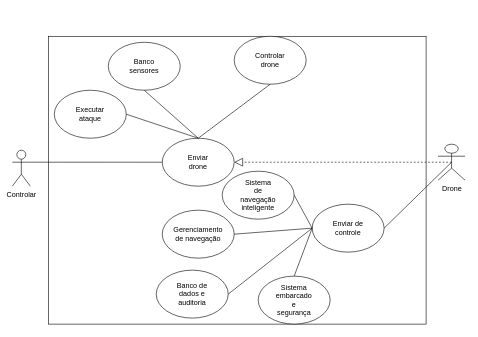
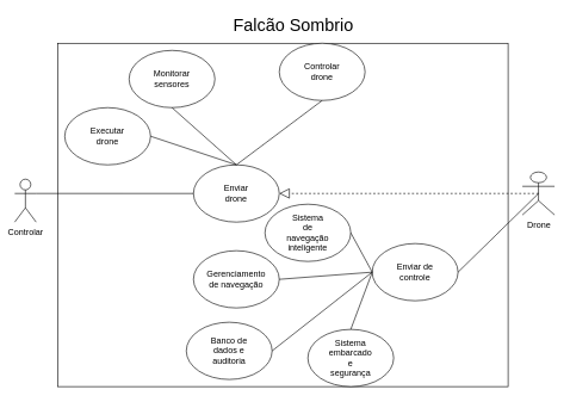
  <mxCell id="0" />
  <mxCell id="1" parent="0" />
  <mxCell id="2" value="" style="rounded=0;whiteSpace=wrap;html=1;" vertex="1" parent="1"><mxGeometry x="80" y="60" width="630" height="480" as="geometry" /></mxCell>
+ <mxCell id="3" value="&lt;font style=&quot;font-size: 24px;&quot;&gt;Falcão Sombrio&lt;/font&gt;" style="text;html=1;align=center;verticalAlign=middle;whiteSpace=wrap;rounded=0;" vertex="1" parent="1"><mxGeometry x="230" y="20" width="360" height="30" as="geometry" /></mxCell>
  <mxCell id="4" value="Controlar" style="shape=umlActor;verticalLabelPosition=bottom;verticalAlign=top;html=1;outlineConnect=0;" vertex="1" parent="1"><mxGeometry x="20" y="250" width="30" height="60" as="geometry" /></mxCell>
  <mxCell id="5" value="" style="ellipse;whiteSpace=wrap;html=1;" vertex="1" parent="1"><mxGeometry x="270" y="230" width="120" height="80" as="geometry" /></mxCell>
  <mxCell id="6" value="Enviar drone" style="text;html=1;align=center;verticalAlign=middle;whiteSpace=wrap;rounded=0;" vertex="1" parent="1"><mxGeometry x="300" y="255" width="60" height="30" as="geometry" /></mxCell>
  <mxCell id="7" value="" style="ellipse;whiteSpace=wrap;html=1;" vertex="1" parent="1"><mxGeometry x="390" y="60" width="120" height="80" as="geometry" /></mxCell>
  <mxCell id="8" value="" style="ellipse;whiteSpace=wrap;html=1;" vertex="1" parent="1"><mxGeometry x="180" y="70" width="120" height="80" as="geometry" /></mxCell>
  <mxCell id="9" value="" style="ellipse;whiteSpace=wrap;html=1;" vertex="1" parent="1"><mxGeometry x="90" y="150" width="120" height="80" as="geometry" /></mxCell>
  <mxCell id="10" value="" style="endArrow=none;html=1;rounded=0;exitX=1;exitY=0.333;exitDx=0;exitDy=0;exitPerimeter=0;entryX=0;entryY=0.5;entryDx=0;entryDy=0;" edge="1" parent="1" source="4" target="5"><mxGeometry width="50" height="50" relative="1" as="geometry"><mxPoint x="60" y="290" as="sourcePoint" /><mxPoint x="110" y="240" as="targetPoint" /></mxGeometry></mxCell>
  <mxCell id="11" value="Controlar drone" style="text;html=1;align=center;verticalAlign=middle;whiteSpace=wrap;rounded=0;" vertex="1" parent="1"><mxGeometry x="420" y="85" width="60" height="30" as="geometry" /></mxCell>
- <mxCell id="12" value="Banco&lt;div&gt;sensores&lt;/div&gt;" style="text;html=1;align=center;verticalAlign=middle;whiteSpace=wrap;rounded=0;" vertex="1" parent="1"><mxGeometry x="210" y="95" width="60" height="30" as="geometry" /></mxCell>
- <mxCell id="13" value="Executar&lt;div&gt;ataque&lt;/div&gt;" style="text;html=1;align=center;verticalAlign=middle;whiteSpace=wrap;rounded=0;" vertex="1" parent="1"><mxGeometry x="120" y="175" width="60" height="30" as="geometry" /></mxCell>
+ <mxCell id="12" value="Monitorar&lt;div&gt;sensores&lt;/div&gt;" style="text;html=1;align=center;verticalAlign=middle;whiteSpace=wrap;rounded=0;" vertex="1" parent="1"><mxGeometry x="210" y="95" width="60" height="30" as="geometry" /></mxCell>
+ <mxCell id="13" value="Executar&lt;div&gt;drone&lt;/div&gt;" style="text;html=1;align=center;verticalAlign=middle;whiteSpace=wrap;rounded=0;" vertex="1" parent="1"><mxGeometry x="120" y="175" width="60" height="30" as="geometry" /></mxCell>
  <mxCell id="14" value="Drone" style="shape=umlActor;verticalLabelPosition=bottom;verticalAlign=top;html=1;outlineConnect=0;" vertex="1" parent="1"><mxGeometry x="730" y="240" width="45" height="60" as="geometry" /></mxCell>
  <mxCell id="15" value="" style="endArrow=block;dashed=1;endFill=0;endSize=12;html=1;rounded=0;exitX=0.5;exitY=0.5;exitDx=0;exitDy=0;exitPerimeter=0;entryX=1;entryY=0.5;entryDx=0;entryDy=0;" edge="1" parent="1" source="14" target="5"><mxGeometry width="160" relative="1" as="geometry"><mxPoint x="440" y="279.5" as="sourcePoint" /><mxPoint x="600" y="279.5" as="targetPoint" /></mxGeometry></mxCell>
  <mxCell id="16" value="" style="endArrow=none;html=1;rounded=0;exitX=1;exitY=0.5;exitDx=0;exitDy=0;entryX=0.5;entryY=0;entryDx=0;entryDy=0;" edge="1" parent="1" source="9" target="5"><mxGeometry width="50" height="50" relative="1" as="geometry"><mxPoint x="230" y="360" as="sourcePoint" /><mxPoint x="280" y="310" as="targetPoint" /></mxGeometry></mxCell>
  <mxCell id="17" value="" style="endArrow=none;html=1;rounded=0;exitX=0.5;exitY=1;exitDx=0;exitDy=0;entryX=0.5;entryY=0;entryDx=0;entryDy=0;" edge="1" parent="1" source="8" target="5"><mxGeometry width="50" height="50" relative="1" as="geometry"><mxPoint x="250" y="240" as="sourcePoint" /><mxPoint x="300" y="190" as="targetPoint" /></mxGeometry></mxCell>
  <mxCell id="18" value="" style="endArrow=none;html=1;rounded=0;exitX=0.5;exitY=1;exitDx=0;exitDy=0;entryX=0.5;entryY=0;entryDx=0;entryDy=0;" edge="1" parent="1" source="7" target="5"><mxGeometry width="50" height="50" relative="1" as="geometry"><mxPoint x="270" y="150" as="sourcePoint" /><mxPoint x="320" y="100" as="targetPoint" /></mxGeometry></mxCell>
  <mxCell id="19" value="" style="ellipse;whiteSpace=wrap;html=1;" vertex="1" parent="1"><mxGeometry x="370" y="285" width="120" height="80" as="geometry" /></mxCell>
  <mxCell id="20" value="" style="ellipse;whiteSpace=wrap;html=1;" vertex="1" parent="1"><mxGeometry x="520" y="340" width="120" height="80" as="geometry" /></mxCell>
  <mxCell id="21" value="" style="ellipse;whiteSpace=wrap;html=1;" vertex="1" parent="1"><mxGeometry x="270" y="350" width="120" height="80" as="geometry" /></mxCell>
  <mxCell id="22" value="" style="ellipse;whiteSpace=wrap;html=1;" vertex="1" parent="1"><mxGeometry x="260" y="450" width="120" height="80" as="geometry" /></mxCell>
  <mxCell id="23" value="" style="ellipse;whiteSpace=wrap;html=1;" vertex="1" parent="1"><mxGeometry x="430" y="460" width="120" height="80" as="geometry" /></mxCell>
  <mxCell id="24" value="" style="endArrow=none;html=1;rounded=0;exitX=1;exitY=0.5;exitDx=0;exitDy=0;entryX=0.5;entryY=0.5;entryDx=0;entryDy=0;entryPerimeter=0;" edge="1" parent="1" source="20" target="14"><mxGeometry width="50" height="50" relative="1" as="geometry"><mxPoint x="650" y="240" as="sourcePoint" /><mxPoint x="700" y="190" as="targetPoint" /></mxGeometry></mxCell>
  <mxCell id="25" value="" style="endArrow=none;html=1;rounded=0;entryX=0;entryY=0.5;entryDx=0;entryDy=0;exitX=1;exitY=0.5;exitDx=0;exitDy=0;" edge="1" parent="1" source="19" target="20"><mxGeometry width="50" height="50" relative="1" as="geometry"><mxPoint x="440" y="430" as="sourcePoint" /><mxPoint x="490" y="380" as="targetPoint" /></mxGeometry></mxCell>
  <mxCell id="26" value="" style="endArrow=none;html=1;rounded=0;entryX=0;entryY=0.5;entryDx=0;entryDy=0;exitX=1;exitY=0.5;exitDx=0;exitDy=0;" edge="1" parent="1" source="21" target="20"><mxGeometry width="50" height="50" relative="1" as="geometry"><mxPoint x="440" y="450" as="sourcePoint" /><mxPoint x="490" y="400" as="targetPoint" /></mxGeometry></mxCell>
  <mxCell id="27" value="" style="endArrow=none;html=1;rounded=0;entryX=0;entryY=0.5;entryDx=0;entryDy=0;exitX=1;exitY=0.5;exitDx=0;exitDy=0;" edge="1" parent="1" source="22" target="20"><mxGeometry width="50" height="50" relative="1" as="geometry"><mxPoint x="400" y="480" as="sourcePoint" /><mxPoint x="450" y="430" as="targetPoint" /></mxGeometry></mxCell>
  <mxCell id="28" value="" style="endArrow=none;html=1;rounded=0;entryX=0;entryY=0.5;entryDx=0;entryDy=0;exitX=0.5;exitY=0;exitDx=0;exitDy=0;" edge="1" parent="1" source="23" target="20"><mxGeometry width="50" height="50" relative="1" as="geometry"><mxPoint x="460" y="460" as="sourcePoint" /><mxPoint x="510" y="410" as="targetPoint" /></mxGeometry></mxCell>
  <mxCell id="29" value="Enviar de&lt;div&gt;controle&lt;/div&gt;" style="text;html=1;align=center;verticalAlign=middle;whiteSpace=wrap;rounded=0;" vertex="1" parent="1"><mxGeometry x="550" y="365" width="60" height="30" as="geometry" /></mxCell>
  <mxCell id="30" value="Sistema de navegação inteligente" style="text;html=1;align=center;verticalAlign=middle;whiteSpace=wrap;rounded=0;" vertex="1" parent="1"><mxGeometry x="400" y="310" width="60" height="30" as="geometry" /></mxCell>
  <mxCell id="31" value="Gerenciamento de navegação" style="text;html=1;align=center;verticalAlign=middle;whiteSpace=wrap;rounded=0;" vertex="1" parent="1"><mxGeometry x="300" y="375" width="60" height="30" as="geometry" /></mxCell>
  <mxCell id="32" value="Banco de dados e auditoria" style="text;html=1;align=center;verticalAlign=middle;whiteSpace=wrap;rounded=0;" vertex="1" parent="1"><mxGeometry x="290" y="475" width="60" height="30" as="geometry" /></mxCell>
  <mxCell id="33" value="Sistema embarcado e segurança" style="text;html=1;align=center;verticalAlign=middle;whiteSpace=wrap;rounded=0;" vertex="1" parent="1"><mxGeometry x="460" y="485" width="60" height="30" as="geometry" /></mxCell>
